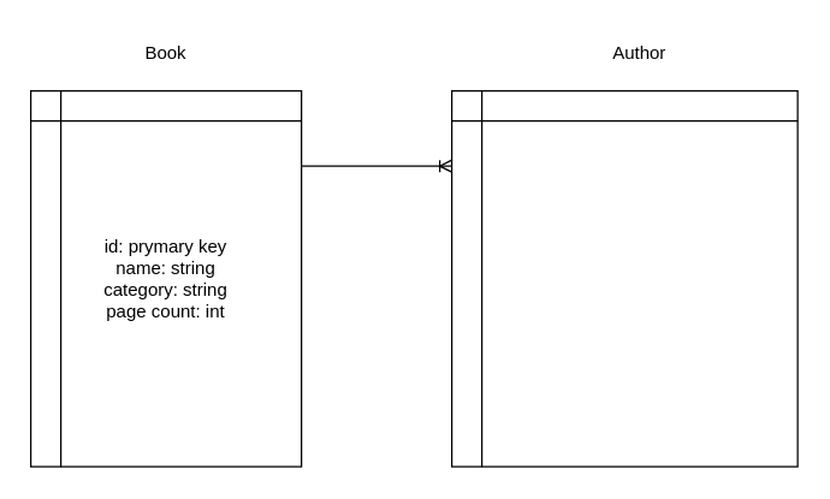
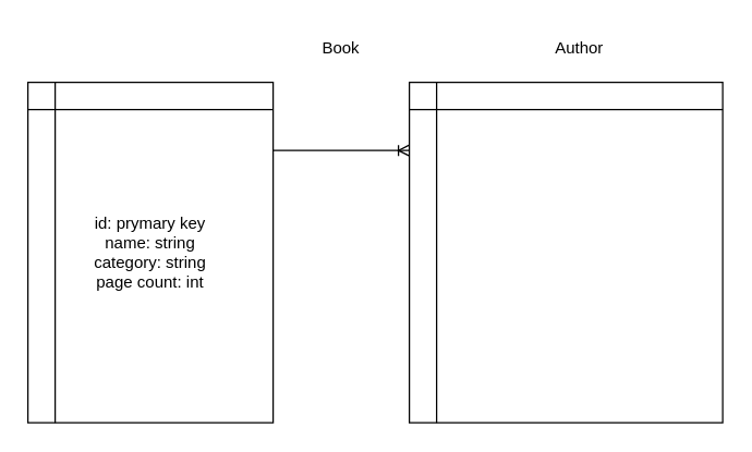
  <mxCell id="0" />
  <mxCell id="1" parent="0" />
  <mxCell id="2" value="id: prymary key&lt;br&gt;name: string&lt;br&gt;category: string&lt;br&gt;page count: int&lt;br&gt;" style="shape=internalStorage;whiteSpace=wrap;html=1;backgroundOutline=1;" parent="1" vertex="1"><mxGeometry x="20" y="60" width="180" height="250" as="geometry" /></mxCell>
  <mxCell id="3" value="" style="shape=internalStorage;whiteSpace=wrap;html=1;backgroundOutline=1;" parent="1" vertex="1"><mxGeometry x="300" y="60" width="230" height="250" as="geometry" /></mxCell>
  <mxCell id="4" value="" style="edgeStyle=entityRelationEdgeStyle;fontSize=12;html=1;endArrow=ERoneToMany;rounded=0;" parent="1" edge="1"><mxGeometry width="100" height="100" relative="1" as="geometry"><mxPoint x="200" y="110" as="sourcePoint" /><mxPoint x="300" y="110" as="targetPoint" /><Array as="points"><mxPoint x="140" y="80" /></Array></mxGeometry></mxCell>
- <mxCell id="5" value="Book" style="text;html=1;strokeColor=none;fillColor=none;align=center;verticalAlign=middle;whiteSpace=wrap;rounded=0;" parent="1" vertex="1"><mxGeometry x="80" y="20" width="60" height="30" as="geometry" /></mxCell>
+ <mxCell id="5" value="Book" style="text;html=1;strokeColor=none;fillColor=none;align=center;verticalAlign=middle;whiteSpace=wrap;rounded=0;" parent="1" vertex="1"><mxGeometry x="220" y="20" width="60" height="30" as="geometry" /></mxCell>
  <mxCell id="6" value="Author" style="text;html=1;strokeColor=none;fillColor=none;align=center;verticalAlign=middle;whiteSpace=wrap;rounded=0;" parent="1" vertex="1"><mxGeometry x="395" y="20" width="60" height="30" as="geometry" /></mxCell>
